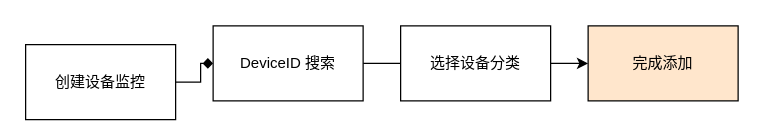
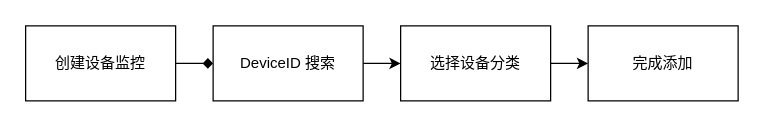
  <mxCell id="0" />
  <mxCell id="1" parent="0" />
  <mxCell id="2" value="" style="edgeStyle=orthogonalEdgeStyle;rounded=0;orthogonalLoop=1;jettySize=auto;html=1;endArrow=diamond;" edge="1" parent="1" source="3" target="5"><mxGeometry relative="1" as="geometry" /></mxCell>
- <mxCell id="3" value="创建设备监控" style="rounded=0;whiteSpace=wrap;html=1;" vertex="1" parent="1"><mxGeometry x="20" y="35" width="120" height="60" as="geometry" /></mxCell>
- <mxCell id="4" value="" style="edgeStyle=orthogonalEdgeStyle;rounded=0;orthogonalLoop=1;jettySize=auto;html=1;endArrow=none;" edge="1" parent="1" source="5" target="7"><mxGeometry relative="1" as="geometry" /></mxCell>
+ <mxCell id="3" value="创建设备监控" style="rounded=0;whiteSpace=wrap;html=1;" vertex="1" parent="1"><mxGeometry x="20" y="20" width="120" height="60" as="geometry" /></mxCell>
+ <mxCell id="4" value="" style="edgeStyle=orthogonalEdgeStyle;rounded=0;orthogonalLoop=1;jettySize=auto;html=1;" edge="1" parent="1" source="5" target="7"><mxGeometry relative="1" as="geometry" /></mxCell>
  <mxCell id="5" value="DeviceID 搜索" style="rounded=0;whiteSpace=wrap;html=1;" vertex="1" parent="1"><mxGeometry x="170" y="20" width="120" height="60" as="geometry" /></mxCell>
  <mxCell id="6" value="" style="edgeStyle=orthogonalEdgeStyle;rounded=0;orthogonalLoop=1;jettySize=auto;html=1;" edge="1" parent="1" source="7" target="8"><mxGeometry relative="1" as="geometry" /></mxCell>
  <mxCell id="7" value="选择设备分类" style="rounded=0;whiteSpace=wrap;html=1;" vertex="1" parent="1"><mxGeometry x="320" y="20" width="120" height="60" as="geometry" /></mxCell>
- <mxCell id="8" value="完成添加" style="rounded=0;whiteSpace=wrap;html=1;fillColor=#ffe6cc;" vertex="1" parent="1"><mxGeometry x="470" y="20" width="120" height="60" as="geometry" /></mxCell>
+ <mxCell id="8" value="完成添加" style="rounded=0;whiteSpace=wrap;html=1;" vertex="1" parent="1"><mxGeometry x="470" y="20" width="120" height="60" as="geometry" /></mxCell>
